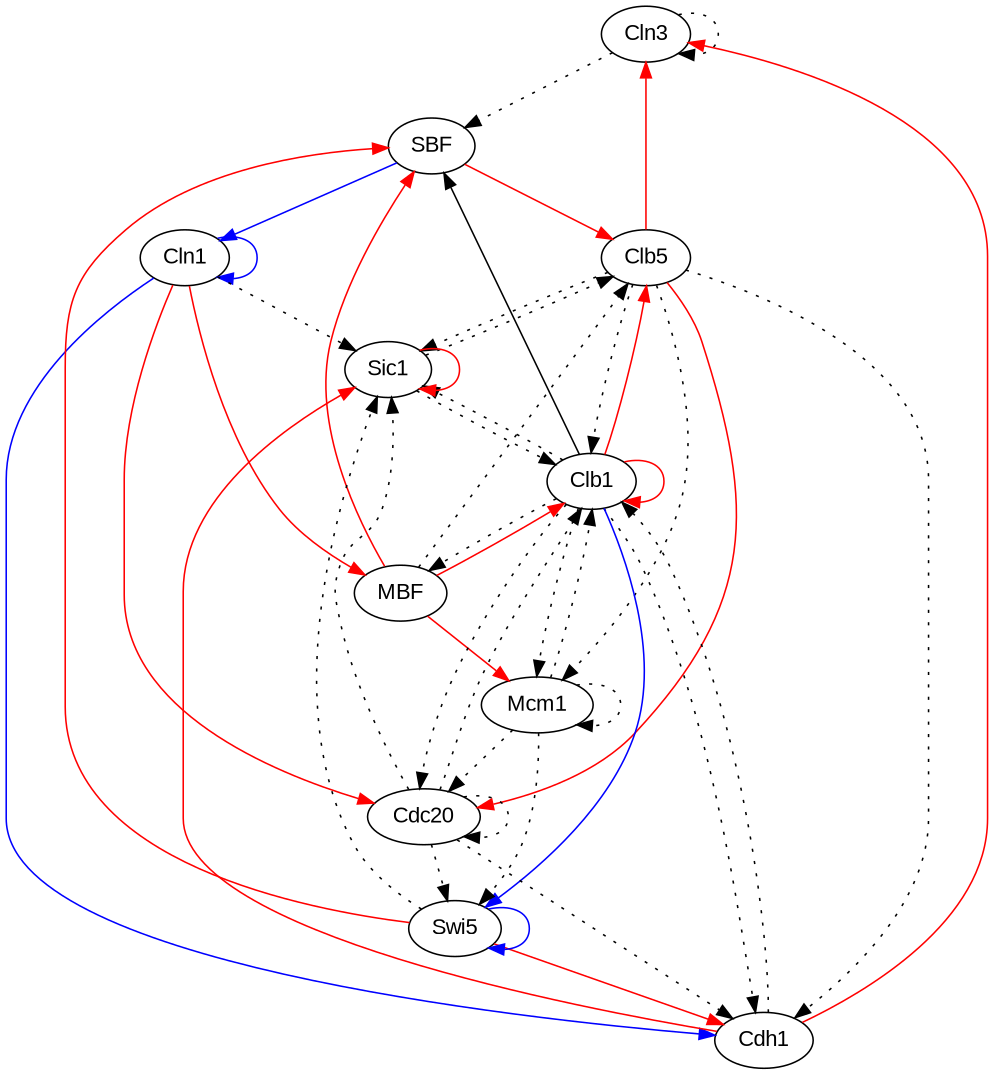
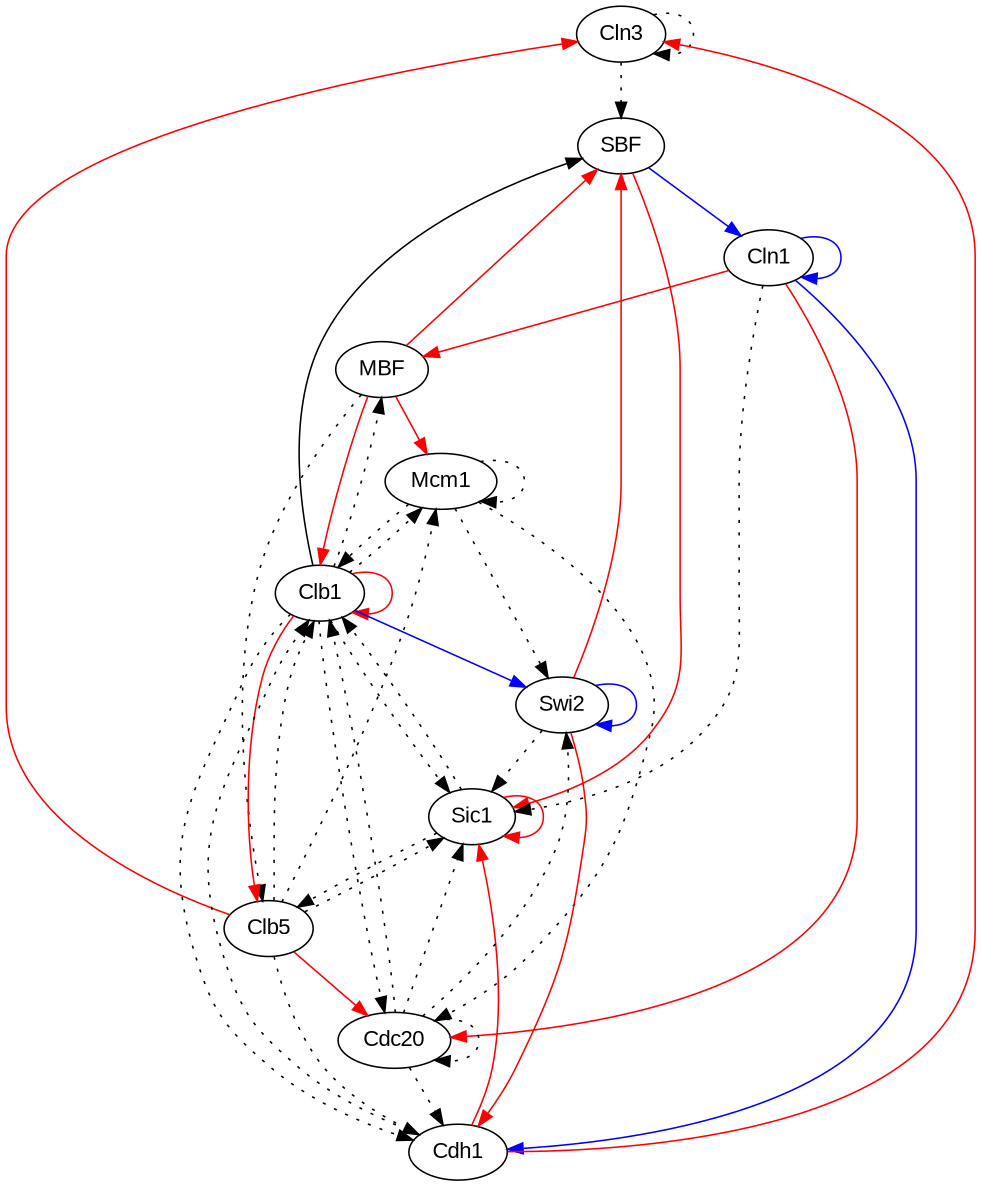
  digraph {
    fontname="Liberation Sans"
    node [fontname="Liberation Sans"]
    edge [fontname="Liberation Sans" style=dotted]
    n1 [label=Cln3]
    n2 [label=SBF]
    n3 [label=MBF]
    n4 [label=Clb5]
    n5 [label=Clb1]
    n6 [label=Mcm1]
    n7 [label=Cln1]
    n8 [label=Cdh1]
    n9 [label=Cdc20]
    n10 [label=Sic1]
-   n11 [label=Swi5]
+   n11 [label=Swi2]
    n1 -> n1
    n1 -> n2
-   n2 -> n4 [color=red style=""]
+   n2 -> n10 [color=red style=""]
    n2 -> n7 [color=blue style=""]
    n3 -> n2 [color=red style=""]
    n3 -> n4
    n3 -> n5 [color=red style=""]
    n3 -> n6 [color=red style=""]
    n4 -> n1 [color=red style=""]
    n4 -> n5
    n4 -> n6
    n4 -> n8
    n4 -> n9 [color=red style=""]
    n4 -> n10
    n5 -> n2 [style=solid]
    n5 -> n3
    n5 -> n4 [color=red style=""]
    n5 -> n5 [color=red style=""]
    n5 -> n6
    n5 -> n8
    n5 -> n9
    n5 -> n10
    n5 -> n11 [color=blue style=""]
    n6 -> n5
    n6 -> n6
    n6 -> n9
    n6 -> n11
    n7 -> n3 [color=red style=""]
    n7 -> n7 [color=blue style=""]
    n7 -> n8 [color=blue style=""]
    n7 -> n9 [color=red style=""]
    n7 -> n10
    n8 -> n1 [color=red style=""]
    n8 -> n5
    n8 -> n10 [color=red style=""]
    n9 -> n5
    n9 -> n8
    n9 -> n9
    n9 -> n10
    n9 -> n11
    n10 -> n4
    n10 -> n5
    n10 -> n10 [color=red style=""]
    n11 -> n2 [color=red style=""]
    n11 -> n8 [color=red style=""]
    n11 -> n10
    n11 -> n11 [color=blue style=""]
  }
